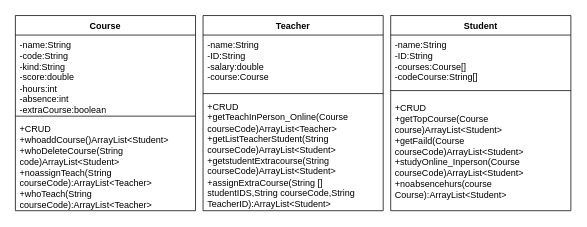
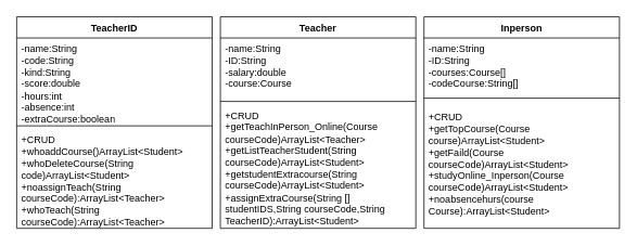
  <mxCell id="0" />
  <mxCell id="1" parent="0" />
- <mxCell id="2" value="Course" style="swimlane;fontStyle=1;align=center;verticalAlign=top;childLayout=stackLayout;horizontal=1;startSize=26;horizontalStack=0;resizeParent=1;resizeParentMax=0;resizeLast=0;collapsible=1;marginBottom=0;whiteSpace=wrap;html=1;" vertex="1" parent="1"><mxGeometry x="20" y="20" width="240" height="260" as="geometry"><mxRectangle x="174" y="340" width="80" height="30" as="alternateBounds" /></mxGeometry></mxCell>
+ <mxCell id="2" value="TeacherID" style="swimlane;fontStyle=1;align=center;verticalAlign=top;childLayout=stackLayout;horizontal=1;startSize=26;horizontalStack=0;resizeParent=1;resizeParentMax=0;resizeLast=0;collapsible=1;marginBottom=0;whiteSpace=wrap;html=1;" vertex="1" parent="1"><mxGeometry x="20" y="20" width="240" height="260" as="geometry"><mxRectangle x="174" y="340" width="80" height="30" as="alternateBounds" /></mxGeometry></mxCell>
  <mxCell id="3" value="-name:String&lt;div&gt;&lt;div&gt;-code:String&lt;/div&gt;&lt;/div&gt;&lt;div&gt;-kind:String&lt;/div&gt;&lt;div&gt;-score:double&lt;/div&gt;&lt;div&gt;-hours:int&lt;/div&gt;&lt;div&gt;-absence:int&lt;/div&gt;&lt;div&gt;-extraCourse:boolean&lt;/div&gt;" style="text;strokeColor=none;fillColor=none;align=left;verticalAlign=top;spacingLeft=4;spacingRight=4;overflow=hidden;rotatable=0;points=[[0,0.5],[1,0.5]];portConstraint=eastwest;whiteSpace=wrap;html=1;" vertex="1" parent="2"><mxGeometry y="26" width="240" height="104" as="geometry" /></mxCell>
  <mxCell id="4" value="" style="line;strokeWidth=1;fillColor=none;align=left;verticalAlign=middle;spacingTop=-1;spacingLeft=3;spacingRight=3;rotatable=0;labelPosition=right;points=[];portConstraint=eastwest;strokeColor=inherit;" vertex="1" parent="2"><mxGeometry y="130" width="240" height="8" as="geometry" /></mxCell>
  <mxCell id="5" value="+CRUD&lt;div&gt;+whoaddCourse()ArrayList&amp;lt;Student&amp;gt;&lt;/div&gt;&lt;div&gt;+whoDeleteCourse(String code)ArrayList&amp;lt;Student&amp;gt;&lt;/div&gt;&lt;div&gt;+noassignTeach(String courseCode):ArrayList&amp;lt;Teacher&amp;gt;&lt;/div&gt;&lt;div&gt;+whoTeach(&lt;span style=&quot;background-color: initial;&quot;&gt;String courseCode)&lt;/span&gt;&lt;span style=&quot;background-color: initial;&quot;&gt;:ArrayList&amp;lt;Teacher&amp;gt;&lt;/span&gt;&lt;/div&gt;&lt;div&gt;&lt;span style=&quot;background-color: initial;&quot;&gt;&lt;br&gt;&lt;/span&gt;&lt;/div&gt;" style="text;strokeColor=none;fillColor=none;align=left;verticalAlign=top;spacingLeft=4;spacingRight=4;overflow=hidden;rotatable=0;points=[[0,0.5],[1,0.5]];portConstraint=eastwest;whiteSpace=wrap;html=1;" vertex="1" parent="2"><mxGeometry y="138" width="240" height="122" as="geometry" /></mxCell>
  <mxCell id="6" value="Teacher" style="swimlane;fontStyle=1;align=center;verticalAlign=top;childLayout=stackLayout;horizontal=1;startSize=26;horizontalStack=0;resizeParent=1;resizeParentMax=0;resizeLast=0;collapsible=1;marginBottom=0;whiteSpace=wrap;html=1;" vertex="1" parent="1"><mxGeometry x="270" y="20" width="240" height="260" as="geometry"><mxRectangle x="174" y="340" width="80" height="30" as="alternateBounds" /></mxGeometry></mxCell>
  <mxCell id="7" value="-name:String&lt;div&gt;&lt;div&gt;-ID:String&lt;/div&gt;&lt;/div&gt;&lt;div&gt;-salary:double&lt;/div&gt;&lt;div&gt;-course:Course&lt;/div&gt;" style="text;strokeColor=none;fillColor=none;align=left;verticalAlign=top;spacingLeft=4;spacingRight=4;overflow=hidden;rotatable=0;points=[[0,0.5],[1,0.5]];portConstraint=eastwest;whiteSpace=wrap;html=1;" vertex="1" parent="6"><mxGeometry y="26" width="240" height="74" as="geometry" /></mxCell>
  <mxCell id="8" value="" style="line;strokeWidth=1;fillColor=none;align=left;verticalAlign=middle;spacingTop=-1;spacingLeft=3;spacingRight=3;rotatable=0;labelPosition=right;points=[];portConstraint=eastwest;strokeColor=inherit;" vertex="1" parent="6"><mxGeometry y="100" width="240" height="8" as="geometry" /></mxCell>
  <mxCell id="9" value="+CRUD&lt;div&gt;+getTeachInPerson_Online(Course courseCode)ArrayList&amp;lt;Teacher&amp;gt;&lt;/div&gt;&lt;div&gt;+getListTeacherStudent(String courseCode)ArrayList&amp;lt;Student&amp;gt;&lt;/div&gt;&lt;div&gt;+getstudentExtracourse(String courseCode)ArrayList&amp;lt;Student&amp;gt;&lt;br&gt;&lt;/div&gt;&lt;div&gt;+assignExtraCourse(String [] studentIDS,String courseCode,String TeacherID):ArrayList&amp;lt;Student&amp;gt;&lt;/div&gt;&lt;div&gt;&lt;span style=&quot;background-color: initial;&quot;&gt;&lt;br&gt;&lt;/span&gt;&lt;/div&gt;" style="text;strokeColor=none;fillColor=none;align=left;verticalAlign=top;spacingLeft=4;spacingRight=4;overflow=hidden;rotatable=0;points=[[0,0.5],[1,0.5]];portConstraint=eastwest;whiteSpace=wrap;html=1;" vertex="1" parent="6"><mxGeometry y="108" width="240" height="152" as="geometry" /></mxCell>
- <mxCell id="10" value="Student" style="swimlane;fontStyle=1;align=center;verticalAlign=top;childLayout=stackLayout;horizontal=1;startSize=26;horizontalStack=0;resizeParent=1;resizeParentMax=0;resizeLast=0;collapsible=1;marginBottom=0;whiteSpace=wrap;html=1;" vertex="1" parent="1"><mxGeometry x="520" y="20" width="240" height="260" as="geometry"><mxRectangle x="174" y="340" width="80" height="30" as="alternateBounds" /></mxGeometry></mxCell>
+ <mxCell id="10" value="Inperson" style="swimlane;fontStyle=1;align=center;verticalAlign=top;childLayout=stackLayout;horizontal=1;startSize=26;horizontalStack=0;resizeParent=1;resizeParentMax=0;resizeLast=0;collapsible=1;marginBottom=0;whiteSpace=wrap;html=1;" vertex="1" parent="1"><mxGeometry x="520" y="20" width="240" height="260" as="geometry"><mxRectangle x="174" y="340" width="80" height="30" as="alternateBounds" /></mxGeometry></mxCell>
  <mxCell id="11" value="-name:String&lt;div&gt;&lt;div&gt;-ID:String&lt;/div&gt;&lt;/div&gt;&lt;div&gt;-courses:Course[]&lt;/div&gt;&lt;div&gt;-codeCourse:String[]&lt;/div&gt;" style="text;strokeColor=none;fillColor=none;align=left;verticalAlign=top;spacingLeft=4;spacingRight=4;overflow=hidden;rotatable=0;points=[[0,0.5],[1,0.5]];portConstraint=eastwest;whiteSpace=wrap;html=1;" vertex="1" parent="10"><mxGeometry y="26" width="240" height="64" as="geometry" /></mxCell>
  <mxCell id="12" value="" style="line;strokeWidth=1;fillColor=none;align=left;verticalAlign=middle;spacingTop=-1;spacingLeft=3;spacingRight=3;rotatable=0;labelPosition=right;points=[];portConstraint=eastwest;strokeColor=inherit;" vertex="1" parent="10"><mxGeometry y="90" width="240" height="20" as="geometry" /></mxCell>
  <mxCell id="13" value="+CRUD&lt;div&gt;+getTopCourse(Course course)ArrayList&amp;lt;Student&amp;gt;&lt;/div&gt;&lt;div&gt;+getFaild(Course courseCode)ArrayList&amp;lt;Student&amp;gt;&lt;/div&gt;&lt;div&gt;+studyOnline_Inperson(Course courseCode)ArrayList&amp;lt;Student&amp;gt;&lt;br&gt;&lt;/div&gt;&lt;div&gt;+noabsencehurs(course Course):ArrayList&amp;lt;Student&amp;gt;&lt;/div&gt;&lt;div&gt;&lt;span style=&quot;background-color: initial;&quot;&gt;&lt;br&gt;&lt;/span&gt;&lt;/div&gt;" style="text;strokeColor=none;fillColor=none;align=left;verticalAlign=top;spacingLeft=4;spacingRight=4;overflow=hidden;rotatable=0;points=[[0,0.5],[1,0.5]];portConstraint=eastwest;whiteSpace=wrap;html=1;" vertex="1" parent="10"><mxGeometry y="110" width="240" height="150" as="geometry" /></mxCell>
